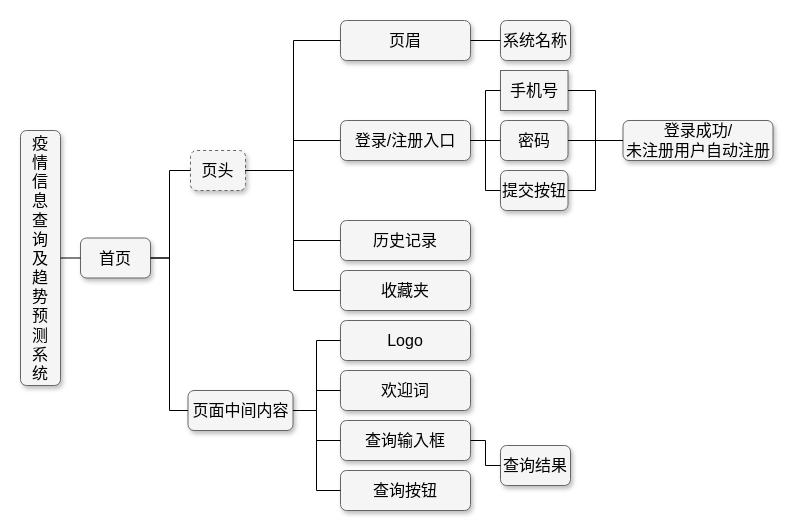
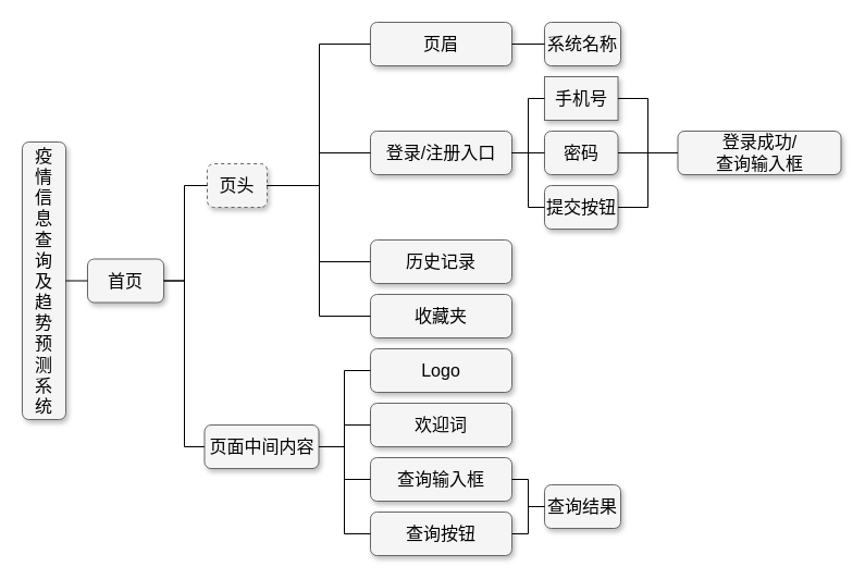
  <mxCell id="0" style=";html=1;" />
  <mxCell id="1" style=";html=1;" parent="0" />
  <mxCell id="2" value="疫&lt;br&gt;情&lt;br&gt;信&lt;br&gt;息&lt;br&gt;查&lt;br&gt;询&lt;br&gt;及&lt;br&gt;趋&lt;br&gt;势&lt;br&gt;预&lt;br&gt;测&lt;br&gt;系&lt;br&gt;统" style="html=1;rounded=1;shadow=1;strokeWidth=1;fontSize=16;align=center;fillColor=#f5f5f5;strokeColor=#666666;direction=south;whiteSpace=wrap;" vertex="1" parent="1"><mxGeometry x="20" y="130" width="40" height="255" as="geometry" /></mxCell>
  <mxCell id="3" value="首页" style="whiteSpace=wrap;html=1;rounded=1;shadow=1;strokeWidth=1;fontSize=16;align=center;fillColor=#f5f5f5;strokeColor=#666666;direction=west;" vertex="1" parent="1"><mxGeometry x="80" y="237.5" width="70" height="40" as="geometry" /></mxCell>
  <mxCell id="4" value="" style="endArrow=none;html=1;fontSize=14;entryX=1;entryY=0.5;entryDx=0;entryDy=0;" edge="1" parent="1" source="2" target="3"><mxGeometry width="50" height="50" relative="1" as="geometry"><mxPoint x="70" y="307.5" as="sourcePoint" /><mxPoint x="120" y="258" as="targetPoint" /></mxGeometry></mxCell>
  <mxCell id="5" value="页头" style="whiteSpace=wrap;html=1;rounded=1;shadow=1;strokeWidth=1;fontSize=16;align=center;fillColor=#f5f5f5;strokeColor=#666666;direction=west;dashed=1;" vertex="1" parent="1"><mxGeometry x="190" y="150" width="55" height="40" as="geometry" /></mxCell>
  <mxCell id="6" value="" style="endArrow=none;html=1;fontSize=14;rounded=0;edgeStyle=elbowEdgeStyle;exitX=0;exitY=0.5;exitDx=0;exitDy=0;entryX=1;entryY=0.5;entryDx=0;entryDy=0;" edge="1" parent="1" source="3" target="5"><mxGeometry width="50" height="50" relative="1" as="geometry"><mxPoint x="149" y="257.5" as="sourcePoint" /><mxPoint x="189" y="170" as="targetPoint" /><Array as="points"><mxPoint x="169" y="220" /></Array></mxGeometry></mxCell>
  <mxCell id="7" value="页眉" style="whiteSpace=wrap;html=1;rounded=1;shadow=1;strokeWidth=1;fontSize=16;align=center;fillColor=#f5f5f5;strokeColor=#666666;" vertex="1" parent="1"><mxGeometry x="340" y="20" width="130" height="40" as="geometry" /></mxCell>
  <mxCell id="8" value="系统名称" style="whiteSpace=wrap;html=1;rounded=1;shadow=1;strokeWidth=1;fontSize=16;align=center;fillColor=#f5f5f5;strokeColor=#666666;" vertex="1" parent="1"><mxGeometry x="500" y="20" width="70" height="40" as="geometry" /></mxCell>
  <mxCell id="9" value="" style="endArrow=none;html=1;fontSize=14;exitX=1;exitY=0.5;exitDx=0;exitDy=0;entryX=0;entryY=0.5;entryDx=0;entryDy=0;" edge="1" parent="1" source="7" target="8"><mxGeometry width="50" height="50" relative="1" as="geometry"><mxPoint x="377.5" y="90" as="sourcePoint" /><mxPoint x="417.5" y="40" as="targetPoint" /></mxGeometry></mxCell>
  <mxCell id="10" value="登录/注册入口" style="whiteSpace=wrap;html=1;rounded=1;shadow=1;strokeWidth=1;fontSize=16;align=center;fillColor=#f5f5f5;strokeColor=#666666;" vertex="1" parent="1"><mxGeometry x="340" y="120" width="130" height="40" as="geometry" /></mxCell>
  <mxCell id="11" value="手机号" style="whiteSpace=wrap;html=1;shadow=1;strokeWidth=1;fontSize=16;align=center;fillColor=#f5f5f5;strokeColor=#666666;rounded=0;" vertex="1" parent="1"><mxGeometry x="500" y="70" width="67.5" height="40" as="geometry" /></mxCell>
  <mxCell id="12" value="密码" style="whiteSpace=wrap;html=1;rounded=1;shadow=1;strokeWidth=1;fontSize=16;align=center;fillColor=#f5f5f5;strokeColor=#666666;" vertex="1" parent="1"><mxGeometry x="500" y="120" width="67.5" height="40" as="geometry" /></mxCell>
  <mxCell id="13" value="提交按钮" style="whiteSpace=wrap;html=1;rounded=1;shadow=1;strokeWidth=1;fontSize=16;align=center;fillColor=#f5f5f5;strokeColor=#666666;" vertex="1" parent="1"><mxGeometry x="500" y="170" width="67.5" height="40" as="geometry" /></mxCell>
- <mxCell id="14" value="登录成功/&lt;br&gt;未注册用户自动注册" style="whiteSpace=wrap;html=1;rounded=1;shadow=1;strokeWidth=1;fontSize=16;align=center;fillColor=#f5f5f5;strokeColor=#666666;" vertex="1" parent="1"><mxGeometry x="622.5" y="120" width="150" height="40" as="geometry" /></mxCell>
+ <mxCell id="14" value="登录成功/&lt;br&gt;查询输入框" style="whiteSpace=wrap;html=1;rounded=1;shadow=1;strokeWidth=1;fontSize=16;align=center;fillColor=#f5f5f5;strokeColor=#666666;" vertex="1" parent="1"><mxGeometry x="622.5" y="120" width="150" height="40" as="geometry" /></mxCell>
  <mxCell id="15" value="" style="endArrow=none;html=1;fontSize=14;rounded=0;edgeStyle=elbowEdgeStyle;entryX=0;entryY=0.5;entryDx=0;entryDy=0;" edge="1" parent="1" source="10" target="11"><mxGeometry width="50" height="50" relative="1" as="geometry"><mxPoint x="417.5" y="80" as="sourcePoint" /><mxPoint x="467.5" y="30" as="targetPoint" /></mxGeometry></mxCell>
  <mxCell id="16" value="" style="endArrow=none;html=1;fontSize=14;rounded=0;edgeStyle=elbowEdgeStyle;entryX=0;entryY=0.5;entryDx=0;entryDy=0;exitX=1;exitY=0.5;exitDx=0;exitDy=0;" edge="1" parent="1" source="10" target="12"><mxGeometry width="50" height="50" relative="1" as="geometry"><mxPoint x="477.5" y="150" as="sourcePoint" /><mxPoint x="510" y="100" as="targetPoint" /></mxGeometry></mxCell>
  <mxCell id="17" value="" style="endArrow=none;html=1;fontSize=14;rounded=0;edgeStyle=elbowEdgeStyle;entryX=0;entryY=0.5;entryDx=0;entryDy=0;exitX=1;exitY=0.5;exitDx=0;exitDy=0;" edge="1" parent="1" source="10" target="13"><mxGeometry width="50" height="50" relative="1" as="geometry"><mxPoint x="487.5" y="160" as="sourcePoint" /><mxPoint x="520" y="110" as="targetPoint" /></mxGeometry></mxCell>
  <mxCell id="18" value="" style="endArrow=none;html=1;fontSize=14;rounded=0;edgeStyle=elbowEdgeStyle;entryX=1;entryY=0.5;entryDx=0;entryDy=0;exitX=0;exitY=0.5;exitDx=0;exitDy=0;" edge="1" parent="1" source="14" target="11"><mxGeometry width="50" height="50" relative="1" as="geometry"><mxPoint x="497.5" y="170" as="sourcePoint" /><mxPoint x="530" y="120" as="targetPoint" /></mxGeometry></mxCell>
  <mxCell id="19" value="" style="endArrow=none;html=1;fontSize=14;rounded=0;edgeStyle=elbowEdgeStyle;entryX=1;entryY=0.5;entryDx=0;entryDy=0;exitX=0;exitY=0.5;exitDx=0;exitDy=0;" edge="1" parent="1" source="14" target="12"><mxGeometry width="50" height="50" relative="1" as="geometry"><mxPoint x="507.5" y="180" as="sourcePoint" /><mxPoint x="540" y="130" as="targetPoint" /></mxGeometry></mxCell>
  <mxCell id="20" value="" style="endArrow=none;html=1;fontSize=14;rounded=0;edgeStyle=elbowEdgeStyle;entryX=0;entryY=0.5;entryDx=0;entryDy=0;exitX=1;exitY=0.5;exitDx=0;exitDy=0;" edge="1" parent="1" source="13" target="14"><mxGeometry width="50" height="50" relative="1" as="geometry"><mxPoint x="517.5" y="190" as="sourcePoint" /><mxPoint x="550" y="140" as="targetPoint" /></mxGeometry></mxCell>
  <mxCell id="21" value="历史记录" style="whiteSpace=wrap;html=1;rounded=1;shadow=1;strokeWidth=1;fontSize=16;align=center;fillColor=#f5f5f5;strokeColor=#666666;" vertex="1" parent="1"><mxGeometry x="340" y="220" width="130" height="40" as="geometry" /></mxCell>
  <mxCell id="22" value="收藏夹" style="whiteSpace=wrap;html=1;rounded=1;shadow=1;strokeWidth=1;fontSize=16;align=center;fillColor=#f5f5f5;strokeColor=#666666;" vertex="1" parent="1"><mxGeometry x="340" y="270" width="130" height="40" as="geometry" /></mxCell>
  <mxCell id="23" value="" style="endArrow=none;html=1;fontSize=14;rounded=0;edgeStyle=elbowEdgeStyle;exitX=0;exitY=0.5;exitDx=0;exitDy=0;entryX=0;entryY=0.5;entryDx=0;entryDy=0;" edge="1" parent="1" source="5" target="21"><mxGeometry width="50" height="50" relative="1" as="geometry"><mxPoint x="160" y="267.5" as="sourcePoint" /><mxPoint x="200" y="180" as="targetPoint" /></mxGeometry></mxCell>
  <mxCell id="24" value="" style="endArrow=none;html=1;fontSize=14;rounded=0;edgeStyle=elbowEdgeStyle;exitX=0;exitY=0.5;exitDx=0;exitDy=0;entryX=0;entryY=0.5;entryDx=0;entryDy=0;" edge="1" parent="1" source="22" target="5"><mxGeometry width="50" height="50" relative="1" as="geometry"><mxPoint x="170" y="277.5" as="sourcePoint" /><mxPoint x="210" y="190" as="targetPoint" /></mxGeometry></mxCell>
  <mxCell id="25" value="" style="endArrow=none;html=1;fontSize=14;rounded=0;edgeStyle=elbowEdgeStyle;exitX=0;exitY=0.5;exitDx=0;exitDy=0;entryX=0;entryY=0.5;entryDx=0;entryDy=0;" edge="1" parent="1" source="10" target="5"><mxGeometry width="50" height="50" relative="1" as="geometry"><mxPoint x="180" y="287.5" as="sourcePoint" /><mxPoint x="220" y="200" as="targetPoint" /></mxGeometry></mxCell>
  <mxCell id="26" value="页面中间内容" style="whiteSpace=wrap;html=1;rounded=1;shadow=1;strokeWidth=1;fontSize=16;align=center;fillColor=#f5f5f5;strokeColor=#666666;" vertex="1" parent="1"><mxGeometry x="187.5" y="390" width="105" height="40" as="geometry" /></mxCell>
  <mxCell id="27" value="" style="endArrow=none;html=1;fontSize=14;rounded=0;edgeStyle=elbowEdgeStyle;exitX=0;exitY=0.5;exitDx=0;exitDy=0;entryX=0;entryY=0.5;entryDx=0;entryDy=0;" edge="1" parent="1" source="7" target="5"><mxGeometry width="50" height="50" relative="1" as="geometry"><mxPoint x="350" y="150" as="sourcePoint" /><mxPoint x="255" y="180" as="targetPoint" /></mxGeometry></mxCell>
  <mxCell id="28" value="" style="endArrow=none;html=1;fontSize=14;rounded=0;edgeStyle=elbowEdgeStyle;exitX=0;exitY=0.5;exitDx=0;exitDy=0;entryX=0;entryY=0.5;entryDx=0;entryDy=0;" edge="1" parent="1" source="3" target="26"><mxGeometry width="50" height="50" relative="1" as="geometry"><mxPoint x="160" y="267.5" as="sourcePoint" /><mxPoint x="200" y="180" as="targetPoint" /><Array as="points"><mxPoint x="169" y="320" /></Array></mxGeometry></mxCell>
  <mxCell id="29" value="Logo" style="whiteSpace=wrap;html=1;rounded=1;shadow=1;strokeWidth=1;fontSize=16;align=center;fillColor=#f5f5f5;strokeColor=#666666;" vertex="1" parent="1"><mxGeometry x="340" y="320" width="130" height="40" as="geometry" /></mxCell>
  <mxCell id="30" value="查询输入框" style="whiteSpace=wrap;html=1;rounded=1;shadow=1;strokeWidth=1;fontSize=16;align=center;fillColor=#f5f5f5;strokeColor=#666666;" vertex="1" parent="1"><mxGeometry x="340" y="420" width="130" height="40" as="geometry" /></mxCell>
  <mxCell id="31" value="欢迎词" style="whiteSpace=wrap;html=1;rounded=1;shadow=1;strokeWidth=1;fontSize=16;align=center;fillColor=#f5f5f5;strokeColor=#666666;" vertex="1" parent="1"><mxGeometry x="340" y="370" width="130" height="40" as="geometry" /></mxCell>
  <mxCell id="32" value="查询按钮" style="whiteSpace=wrap;html=1;rounded=1;shadow=1;strokeWidth=1;fontSize=16;align=center;fillColor=#f5f5f5;strokeColor=#666666;" vertex="1" parent="1"><mxGeometry x="340" y="470" width="130" height="40" as="geometry" /></mxCell>
  <mxCell id="33" value="查询结果" style="whiteSpace=wrap;html=1;rounded=1;shadow=1;strokeWidth=1;fontSize=16;align=center;fillColor=#f5f5f5;strokeColor=#666666;" vertex="1" parent="1"><mxGeometry x="500" y="445" width="70" height="40" as="geometry" /></mxCell>
  <mxCell id="34" value="" style="endArrow=none;html=1;fontSize=14;strokeColor=#000000;rounded=0;edgeStyle=elbowEdgeStyle;exitX=1;exitY=0.5;exitDx=0;exitDy=0;entryX=0;entryY=0.5;entryDx=0;entryDy=0;" edge="1" parent="1" source="26" target="29"><mxGeometry width="50" height="50" relative="1" as="geometry"><mxPoint x="240" y="450" as="sourcePoint" /><mxPoint x="290" y="400" as="targetPoint" /></mxGeometry></mxCell>
  <mxCell id="35" value="" style="endArrow=none;html=1;fontSize=14;strokeColor=#000000;rounded=0;edgeStyle=elbowEdgeStyle;entryX=0;entryY=0.5;entryDx=0;entryDy=0;exitX=1;exitY=0.5;exitDx=0;exitDy=0;" edge="1" parent="1" source="26" target="31"><mxGeometry width="50" height="50" relative="1" as="geometry"><mxPoint x="250" y="460" as="sourcePoint" /><mxPoint x="300" y="410" as="targetPoint" /></mxGeometry></mxCell>
  <mxCell id="36" value="" style="endArrow=none;html=1;fontSize=14;strokeColor=#000000;rounded=0;edgeStyle=elbowEdgeStyle;entryX=0;entryY=0.5;entryDx=0;entryDy=0;exitX=1;exitY=0.5;exitDx=0;exitDy=0;" edge="1" parent="1" source="26" target="30"><mxGeometry width="50" height="50" relative="1" as="geometry"><mxPoint x="260" y="470" as="sourcePoint" /><mxPoint x="310" y="420" as="targetPoint" /></mxGeometry></mxCell>
  <mxCell id="37" value="" style="endArrow=none;html=1;fontSize=14;strokeColor=#000000;rounded=0;edgeStyle=elbowEdgeStyle;entryX=0;entryY=0.5;entryDx=0;entryDy=0;exitX=1;exitY=0.5;exitDx=0;exitDy=0;" edge="1" parent="1" source="26" target="32"><mxGeometry width="50" height="50" relative="1" as="geometry"><mxPoint x="270" y="480" as="sourcePoint" /><mxPoint x="320" y="430" as="targetPoint" /></mxGeometry></mxCell>
  <mxCell id="38" value="" style="endArrow=none;html=1;fontSize=14;strokeColor=#000000;rounded=0;edgeStyle=elbowEdgeStyle;exitX=0;exitY=0.5;exitDx=0;exitDy=0;entryX=1;entryY=0.5;entryDx=0;entryDy=0;" edge="1" parent="1" source="33" target="30"><mxGeometry width="50" height="50" relative="1" as="geometry"><mxPoint x="280" y="490" as="sourcePoint" /><mxPoint x="330" y="440" as="targetPoint" /></mxGeometry></mxCell>
+ <mxCell id="39" value="" style="endArrow=none;html=1;fontSize=14;strokeColor=#000000;rounded=0;edgeStyle=elbowEdgeStyle;entryX=0;entryY=0.5;entryDx=0;entryDy=0;exitX=1;exitY=0.5;exitDx=0;exitDy=0;" edge="1" parent="1" source="32" target="33"><mxGeometry width="50" height="50" relative="1" as="geometry"><mxPoint x="290" y="500" as="sourcePoint" /><mxPoint x="340" y="450" as="targetPoint" /></mxGeometry></mxCell>
